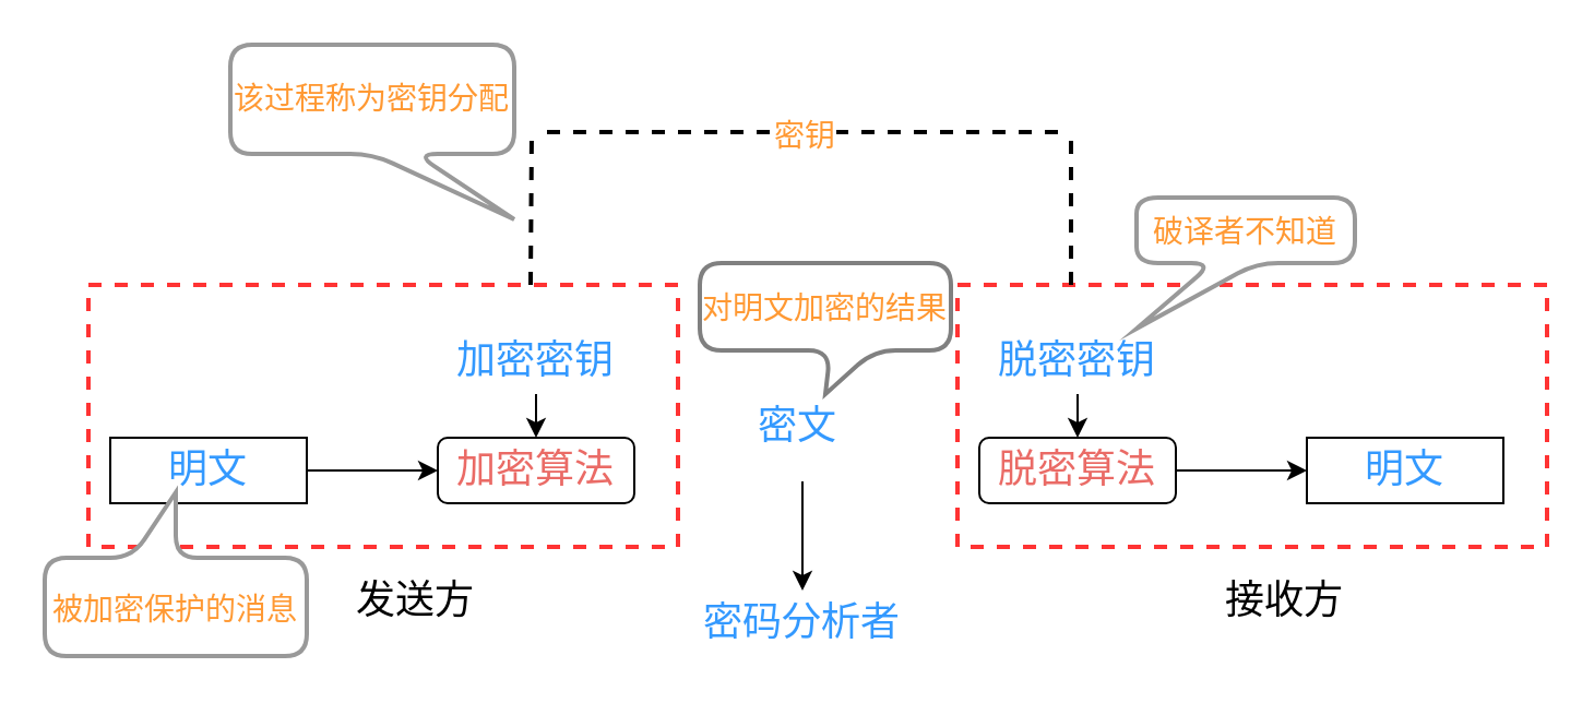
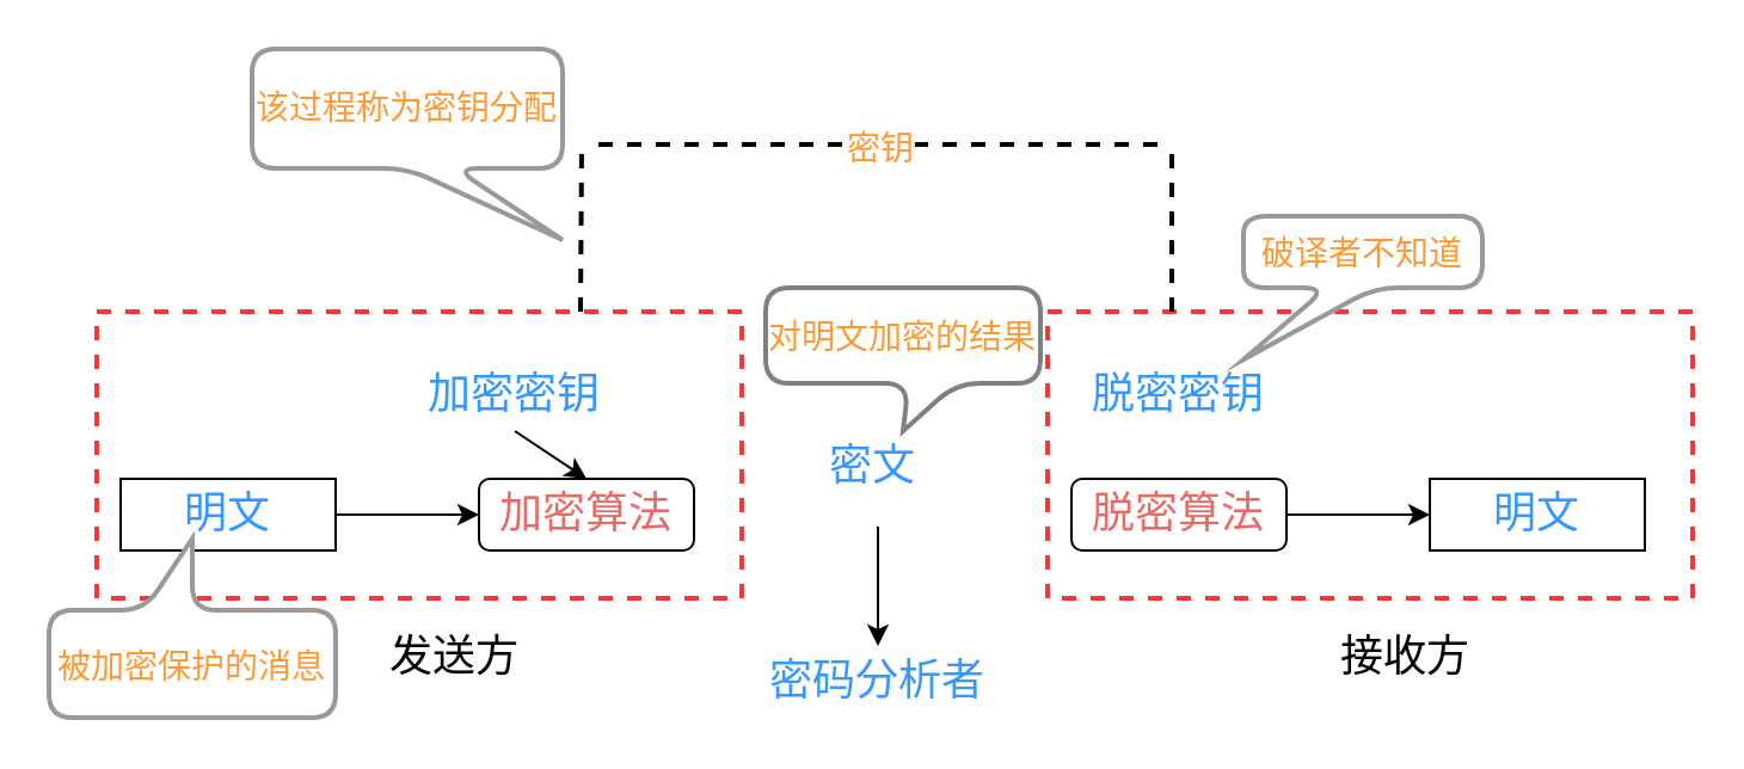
  <mxCell id="0" />
  <mxCell id="1" parent="0" />
  <mxCell id="2" value="" style="rounded=0;whiteSpace=wrap;html=1;dashed=1;strokeColor=#FF3333;strokeWidth=2;" vertex="1" parent="1"><mxGeometry x="40" y="130" width="270" height="120" as="geometry" /></mxCell>
  <mxCell id="3" value="&lt;font color=&quot;#3399ff&quot; style=&quot;font-size: 18px;&quot;&gt;明文&lt;/font&gt;" style="rounded=0;whiteSpace=wrap;html=1;strokeColor=#000000;" vertex="1" parent="1"><mxGeometry x="50" y="200" width="90" height="30" as="geometry" /></mxCell>
  <mxCell id="4" value="&lt;font color=&quot;#ea6b66&quot; style=&quot;font-size: 18px;&quot;&gt;加密算法&lt;/font&gt;" style="whiteSpace=wrap;html=1;strokeColor=#000000;rounded=1;" vertex="1" parent="1"><mxGeometry x="200" y="200" width="90" height="30" as="geometry" /></mxCell>
- <mxCell id="5" value="&lt;font color=&quot;#3399ff&quot;&gt;加密密钥&lt;/font&gt;" style="text;html=1;strokeColor=none;fillColor=none;align=center;verticalAlign=middle;whiteSpace=wrap;rounded=0;fontSize=18;fontColor=#EA6B66;" vertex="1" parent="1"><mxGeometry x="200" y="150" width="90" height="30" as="geometry" /></mxCell>
+ <mxCell id="5" value="&lt;font color=&quot;#3399ff&quot;&gt;加密密钥&lt;/font&gt;" style="text;html=1;strokeColor=none;fillColor=none;align=center;verticalAlign=middle;whiteSpace=wrap;rounded=0;fontSize=18;fontColor=#EA6B66;" vertex="1" parent="1"><mxGeometry x="170" y="150" width="90" height="30" as="geometry" /></mxCell>
  <mxCell id="6" value="" style="rounded=0;whiteSpace=wrap;html=1;dashed=1;strokeColor=#FF3333;strokeWidth=2;" vertex="1" parent="1"><mxGeometry x="438" y="130" width="270" height="120" as="geometry" /></mxCell>
  <mxCell id="7" value="&lt;span style=&quot;color: rgb(234, 107, 102); font-size: 18px;&quot;&gt;脱密算法&lt;/span&gt;" style="whiteSpace=wrap;html=1;strokeColor=#000000;rounded=1;" vertex="1" parent="1"><mxGeometry x="448" y="200" width="90" height="30" as="geometry" /></mxCell>
  <mxCell id="8" value="&lt;font color=&quot;#3399ff&quot; style=&quot;font-size: 18px;&quot;&gt;明文&lt;/font&gt;" style="rounded=0;whiteSpace=wrap;html=1;strokeColor=#000000;" vertex="1" parent="1"><mxGeometry x="598" y="200" width="90" height="30" as="geometry" /></mxCell>
  <mxCell id="9" value="&lt;font color=&quot;#3399ff&quot;&gt;脱密密钥&lt;/font&gt;" style="text;html=1;strokeColor=none;fillColor=none;align=center;verticalAlign=middle;whiteSpace=wrap;rounded=0;fontSize=18;fontColor=#EA6B66;" vertex="1" parent="1"><mxGeometry x="448" y="150" width="90" height="30" as="geometry" /></mxCell>
  <mxCell id="10" value="&lt;font color=&quot;#3399ff&quot;&gt;密文&lt;/font&gt;" style="text;html=1;strokeColor=none;fillColor=none;align=center;verticalAlign=middle;whiteSpace=wrap;rounded=0;fontSize=18;fontColor=#EA6B66;" vertex="1" parent="1"><mxGeometry x="320" y="180" width="90" height="30" as="geometry" /></mxCell>
  <mxCell id="11" value="&lt;font color=&quot;#3399ff&quot;&gt;密码分析者&lt;/font&gt;" style="text;html=1;strokeColor=none;fillColor=none;align=center;verticalAlign=middle;whiteSpace=wrap;rounded=0;fontSize=18;fontColor=#EA6B66;" vertex="1" parent="1"><mxGeometry x="312" y="270" width="110" height="30" as="geometry" /></mxCell>
  <mxCell id="12" value="" style="endArrow=classic;html=1;rounded=0;fontSize=18;fontColor=#000000;" edge="1" parent="1" target="11"><mxGeometry width="50" height="50" relative="1" as="geometry"><mxPoint x="367" y="220" as="sourcePoint" /><mxPoint x="402" y="290" as="targetPoint" /></mxGeometry></mxCell>
  <mxCell id="13" value="&lt;font color=&quot;#000000&quot;&gt;发送方&lt;/font&gt;" style="text;html=1;strokeColor=none;fillColor=none;align=center;verticalAlign=middle;whiteSpace=wrap;rounded=0;fontSize=18;fontColor=#EA6B66;" vertex="1" parent="1"><mxGeometry x="145" y="260" width="90" height="30" as="geometry" /></mxCell>
  <mxCell id="14" value="&lt;font color=&quot;#000000&quot;&gt;接收方&lt;/font&gt;" style="text;html=1;strokeColor=none;fillColor=none;align=center;verticalAlign=middle;whiteSpace=wrap;rounded=0;fontSize=18;fontColor=#EA6B66;" vertex="1" parent="1"><mxGeometry x="543" y="260" width="90" height="30" as="geometry" /></mxCell>
  <mxCell id="15" value="" style="endArrow=classic;html=1;rounded=0;fontSize=18;fontColor=#000000;exitX=1;exitY=0.5;exitDx=0;exitDy=0;entryX=0;entryY=0.5;entryDx=0;entryDy=0;" edge="1" parent="1" source="3" target="4"><mxGeometry width="50" height="50" relative="1" as="geometry"><mxPoint x="140" y="260" as="sourcePoint" /><mxPoint x="190" y="210" as="targetPoint" /></mxGeometry></mxCell>
  <mxCell id="16" value="" style="endArrow=classic;html=1;rounded=0;fontSize=18;fontColor=#000000;exitX=0.5;exitY=1;exitDx=0;exitDy=0;entryX=0.5;entryY=0;entryDx=0;entryDy=0;" edge="1" parent="1" source="5" target="4"><mxGeometry width="50" height="50" relative="1" as="geometry"><mxPoint x="230" y="370" as="sourcePoint" /><mxPoint x="280" y="320" as="targetPoint" /></mxGeometry></mxCell>
- <mxCell id="17" value="" style="endArrow=classic;html=1;rounded=0;fontSize=18;fontColor=#000000;exitX=0.5;exitY=1;exitDx=0;exitDy=0;entryX=0.5;entryY=0;entryDx=0;entryDy=0;" edge="1" parent="1" source="9" target="7"><mxGeometry width="50" height="50" relative="1" as="geometry"><mxPoint x="255" y="190" as="sourcePoint" /><mxPoint x="255" y="210" as="targetPoint" /></mxGeometry></mxCell>
  <mxCell id="18" value="" style="endArrow=classic;html=1;rounded=0;fontSize=18;fontColor=#000000;exitX=1;exitY=0.5;exitDx=0;exitDy=0;entryX=0;entryY=0.5;entryDx=0;entryDy=0;" edge="1" parent="1" source="7" target="8"><mxGeometry width="50" height="50" relative="1" as="geometry"><mxPoint x="530" y="380" as="sourcePoint" /><mxPoint x="580" y="330" as="targetPoint" /></mxGeometry></mxCell>
  <mxCell id="19" value="&lt;font style=&quot;font-size: 14px;&quot; color=&quot;#ff9933&quot;&gt;被加密保护的消息&lt;/font&gt;" style="shape=callout;whiteSpace=wrap;html=1;perimeter=calloutPerimeter;fontSize=18;fontColor=#3399FF;strokeColor=#999999;strokeWidth=2;direction=west;rounded=1;" vertex="1" parent="1"><mxGeometry x="20" y="225" width="120" height="75" as="geometry" /></mxCell>
  <mxCell id="20" value="&lt;font style=&quot;font-size: 14px;&quot; color=&quot;#ff9933&quot;&gt;对明文加密的结果&lt;/font&gt;" style="shape=callout;whiteSpace=wrap;html=1;perimeter=calloutPerimeter;fontSize=18;fontColor=#3399FF;strokeColor=#808080;strokeWidth=2;size=20;position=0.52;rounded=1;" vertex="1" parent="1"><mxGeometry x="320" y="120" width="115" height="60" as="geometry" /></mxCell>
  <mxCell id="21" value="&lt;font style=&quot;font-size: 14px;&quot;&gt;破译者不知道&lt;/font&gt;" style="shape=callout;whiteSpace=wrap;html=1;perimeter=calloutPerimeter;fontSize=18;fontColor=#FF9933;strokeColor=#999999;strokeWidth=2;direction=east;size=30;position=0.35;position2=0;rounded=1;" vertex="1" parent="1"><mxGeometry x="520" y="90" width="100" height="60" as="geometry" /></mxCell>
  <mxCell id="22" value="" style="endArrow=none;dashed=1;html=1;strokeWidth=2;rounded=0;fontSize=14;fontColor=#FF9933;exitX=0.75;exitY=0;exitDx=0;exitDy=0;" edge="1" parent="1" source="2"><mxGeometry width="50" height="50" relative="1" as="geometry"><mxPoint x="245" y="120" as="sourcePoint" /><mxPoint x="243" y="60" as="targetPoint" /></mxGeometry></mxCell>
  <mxCell id="23" value="" style="endArrow=none;dashed=1;html=1;strokeWidth=2;rounded=0;fontSize=14;fontColor=#FF9933;" edge="1" parent="1"><mxGeometry width="50" height="50" relative="1" as="geometry"><mxPoint x="490" y="130" as="sourcePoint" /><mxPoint x="490" y="60" as="targetPoint" /></mxGeometry></mxCell>
  <mxCell id="24" value="" style="endArrow=none;dashed=1;html=1;strokeWidth=2;rounded=0;fontSize=14;fontColor=#FF9933;" edge="1" parent="1"><mxGeometry width="50" height="50" relative="1" as="geometry"><mxPoint x="250" y="60" as="sourcePoint" /><mxPoint x="490" y="60" as="targetPoint" /></mxGeometry></mxCell>
  <mxCell id="25" value="密钥" style="edgeLabel;html=1;align=center;verticalAlign=middle;resizable=0;points=[];fontSize=14;fontColor=#FF9933;" vertex="1" connectable="0" parent="24"><mxGeometry x="-0.144" y="-1" relative="1" as="geometry"><mxPoint x="14" as="offset" /></mxGeometry></mxCell>
  <mxCell id="26" value="该过程称为密钥分配" style="shape=callout;whiteSpace=wrap;html=1;perimeter=calloutPerimeter;fontSize=14;fontColor=#FF9933;strokeColor=#999999;strokeWidth=2;position2=1;rounded=1;" vertex="1" parent="1"><mxGeometry x="105" y="20" width="130" height="80" as="geometry" /></mxCell>
